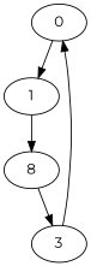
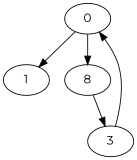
  digraph {
    fontname=Montserrat
    node [fontname=Montserrat]
    edge [fontname=Montserrat heightLimit=3 primaryType=sideStreet secondaryType=none village=Stuttgart weight=20]
    0
    1
    n3 [label=8]
    3
    0 -> 1
-   1 -> n3 [primaryType=mainStreet]
+   0 -> n3 [primaryType=mainStreet]
    n3 -> 3 [village=England]
    3 -> 0 [primaryType=mainStreet village=England]
  }
